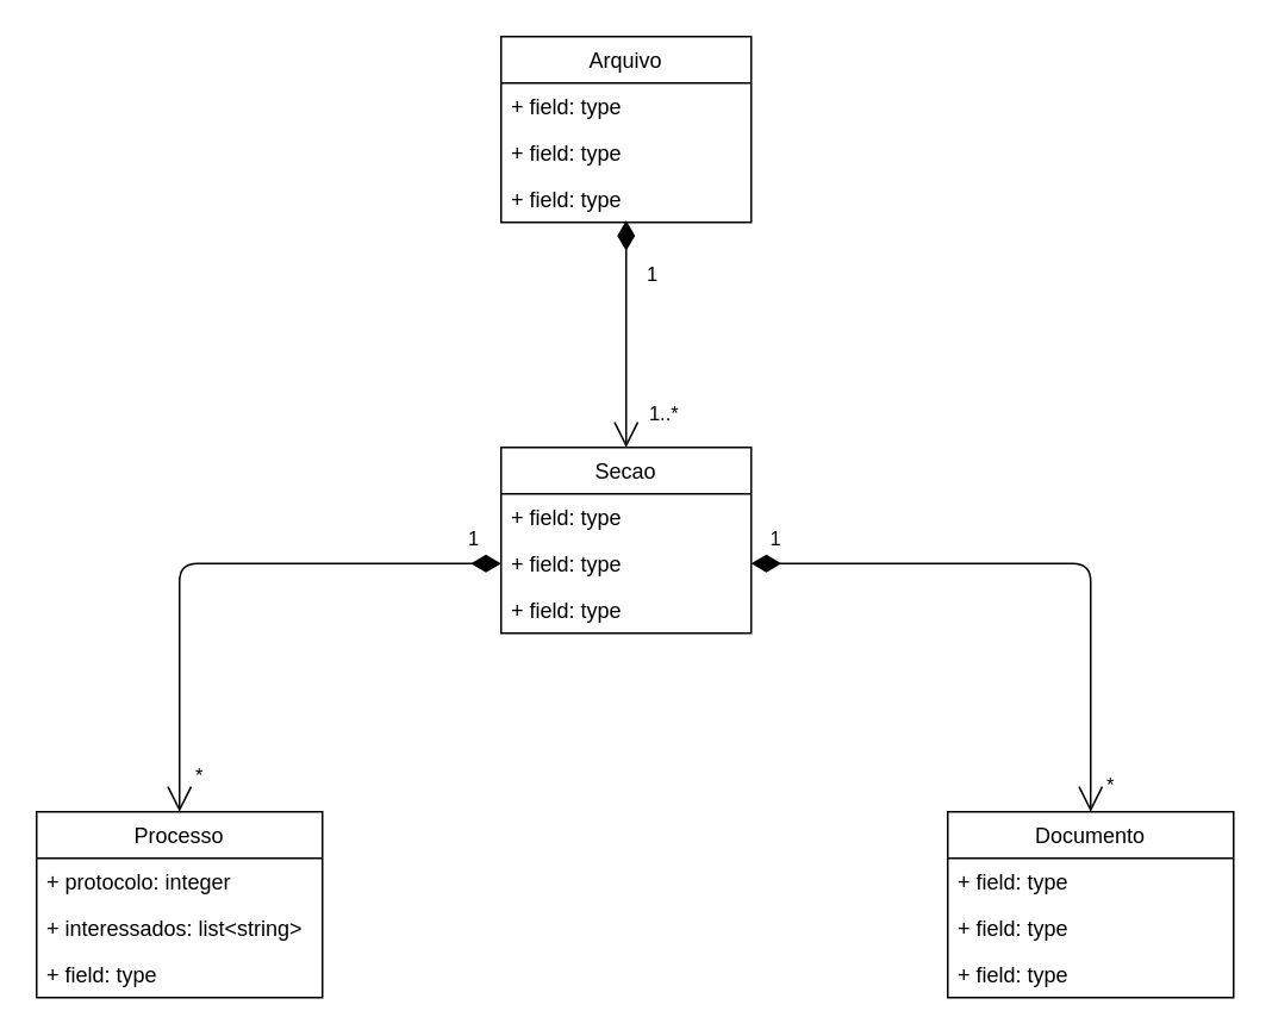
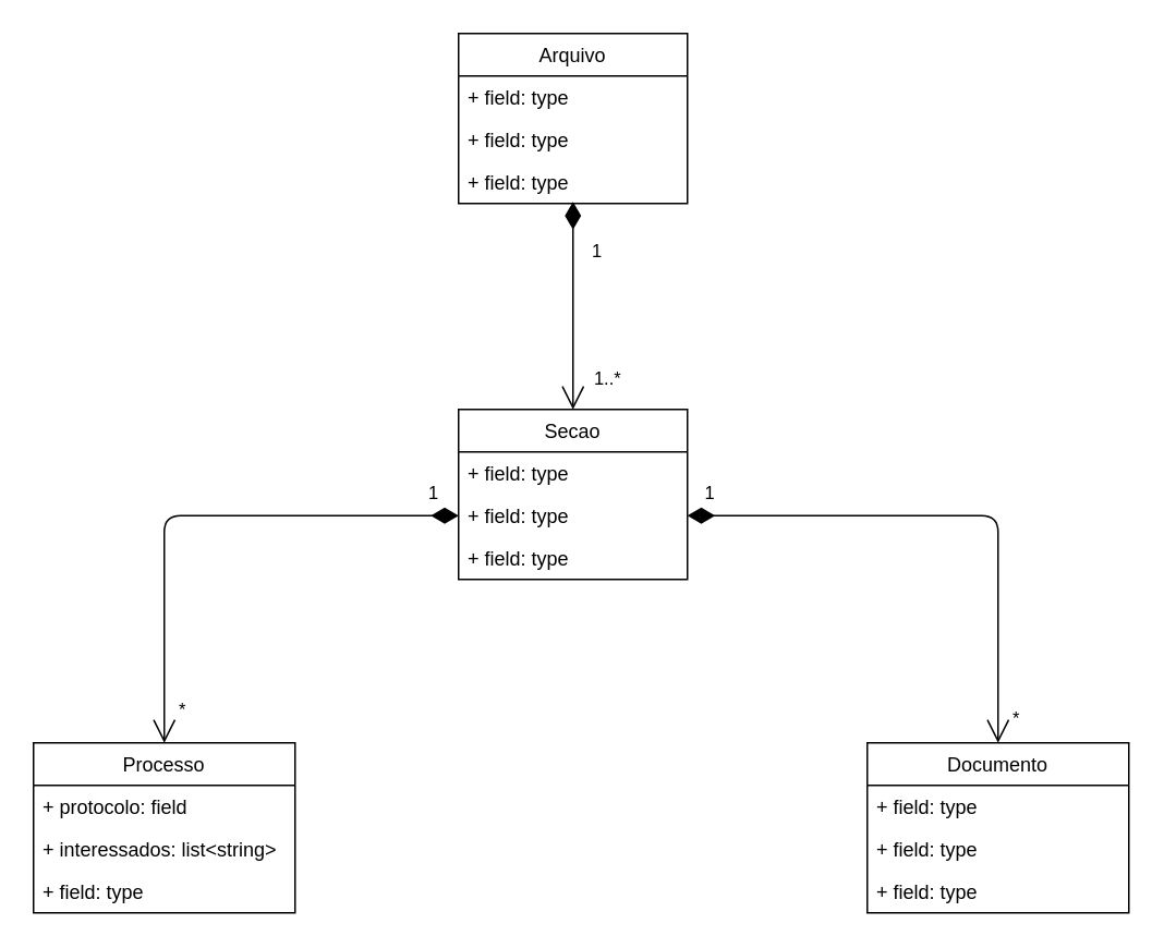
  <mxCell id="0" />
  <mxCell id="1" parent="0" />
  <mxCell id="2" value="1" style="endArrow=open;html=1;endSize=12;startArrow=diamondThin;startSize=14;startFill=1;edgeStyle=orthogonalEdgeStyle;align=left;verticalAlign=bottom;entryX=0.5;entryY=0;entryDx=0;entryDy=0;exitX=0;exitY=0.5;exitDx=0;exitDy=0;" edge="1" parent="1" source="20" target="8"><mxGeometry x="-0.875" y="-5" relative="1" as="geometry"><mxPoint x="350" y="380" as="sourcePoint" /><mxPoint x="350" y="210" as="targetPoint" /><Array as="points"><mxPoint x="100" y="315" /></Array><mxPoint as="offset" /></mxGeometry></mxCell>
  <mxCell id="3" value="*" style="edgeLabel;html=1;align=center;verticalAlign=middle;resizable=0;points=[];" vertex="1" connectable="0" parent="2"><mxGeometry x="0.909" y="-1" relative="1" as="geometry"><mxPoint x="11" y="-5.83" as="offset" /></mxGeometry></mxCell>
  <mxCell id="4" value="Arquivo" style="swimlane;fontStyle=0;childLayout=stackLayout;horizontal=1;startSize=26;fillColor=none;horizontalStack=0;resizeParent=1;resizeParentMax=0;resizeLast=0;collapsible=1;marginBottom=0;" vertex="1" parent="1"><mxGeometry x="280" y="20" width="140" height="104" as="geometry" /></mxCell>
  <mxCell id="5" value="+ field: type" style="text;strokeColor=none;fillColor=none;align=left;verticalAlign=top;spacingLeft=4;spacingRight=4;overflow=hidden;rotatable=0;points=[[0,0.5],[1,0.5]];portConstraint=eastwest;" vertex="1" parent="4"><mxGeometry y="26" width="140" height="26" as="geometry" /></mxCell>
  <mxCell id="6" value="+ field: type" style="text;strokeColor=none;fillColor=none;align=left;verticalAlign=top;spacingLeft=4;spacingRight=4;overflow=hidden;rotatable=0;points=[[0,0.5],[1,0.5]];portConstraint=eastwest;" vertex="1" parent="4"><mxGeometry y="52" width="140" height="26" as="geometry" /></mxCell>
  <mxCell id="7" value="+ field: type" style="text;strokeColor=none;fillColor=none;align=left;verticalAlign=top;spacingLeft=4;spacingRight=4;overflow=hidden;rotatable=0;points=[[0,0.5],[1,0.5]];portConstraint=eastwest;" vertex="1" parent="4"><mxGeometry y="78" width="140" height="26" as="geometry" /></mxCell>
  <mxCell id="8" value="Processo" style="swimlane;fontStyle=0;childLayout=stackLayout;horizontal=1;startSize=26;fillColor=none;horizontalStack=0;resizeParent=1;resizeParentMax=0;resizeLast=0;collapsible=1;marginBottom=0;" vertex="1" parent="1"><mxGeometry x="20" y="454" width="160" height="104" as="geometry" /></mxCell>
- <mxCell id="9" value="+ protocolo: integer" style="text;strokeColor=none;fillColor=none;align=left;verticalAlign=top;spacingLeft=4;spacingRight=4;overflow=hidden;rotatable=0;points=[[0,0.5],[1,0.5]];portConstraint=eastwest;" vertex="1" parent="8"><mxGeometry y="26" width="160" height="26" as="geometry" /></mxCell>
+ <mxCell id="9" value="+ protocolo: field" style="text;strokeColor=none;fillColor=none;align=left;verticalAlign=top;spacingLeft=4;spacingRight=4;overflow=hidden;rotatable=0;points=[[0,0.5],[1,0.5]];portConstraint=eastwest;" vertex="1" parent="8"><mxGeometry y="26" width="160" height="26" as="geometry" /></mxCell>
  <mxCell id="10" value="+ interessados: list&lt;string&gt;" style="text;strokeColor=none;fillColor=none;align=left;verticalAlign=top;spacingLeft=4;spacingRight=4;overflow=hidden;rotatable=0;points=[[0,0.5],[1,0.5]];portConstraint=eastwest;" vertex="1" parent="8"><mxGeometry y="52" width="160" height="26" as="geometry" /></mxCell>
  <mxCell id="11" value="+ field: type" style="text;strokeColor=none;fillColor=none;align=left;verticalAlign=top;spacingLeft=4;spacingRight=4;overflow=hidden;rotatable=0;points=[[0,0.5],[1,0.5]];portConstraint=eastwest;" vertex="1" parent="8"><mxGeometry y="78" width="160" height="26" as="geometry" /></mxCell>
  <mxCell id="12" value="Documento" style="swimlane;fontStyle=0;childLayout=stackLayout;horizontal=1;startSize=26;fillColor=none;horizontalStack=0;resizeParent=1;resizeParentMax=0;resizeLast=0;collapsible=1;marginBottom=0;" vertex="1" parent="1"><mxGeometry x="530" y="454" width="160" height="104" as="geometry"><mxRectangle x="360" y="80" width="90" height="26" as="alternateBounds" /></mxGeometry></mxCell>
  <mxCell id="13" value="+ field: type" style="text;strokeColor=none;fillColor=none;align=left;verticalAlign=top;spacingLeft=4;spacingRight=4;overflow=hidden;rotatable=0;points=[[0,0.5],[1,0.5]];portConstraint=eastwest;" vertex="1" parent="12"><mxGeometry y="26" width="160" height="26" as="geometry" /></mxCell>
  <mxCell id="14" value="+ field: type" style="text;strokeColor=none;fillColor=none;align=left;verticalAlign=top;spacingLeft=4;spacingRight=4;overflow=hidden;rotatable=0;points=[[0,0.5],[1,0.5]];portConstraint=eastwest;" vertex="1" parent="12"><mxGeometry y="52" width="160" height="26" as="geometry" /></mxCell>
  <mxCell id="15" value="+ field: type" style="text;strokeColor=none;fillColor=none;align=left;verticalAlign=top;spacingLeft=4;spacingRight=4;overflow=hidden;rotatable=0;points=[[0,0.5],[1,0.5]];portConstraint=eastwest;" vertex="1" parent="12"><mxGeometry y="78" width="160" height="26" as="geometry" /></mxCell>
  <mxCell id="16" value="1" style="endArrow=open;html=1;endSize=12;startArrow=diamondThin;startSize=14;startFill=1;edgeStyle=orthogonalEdgeStyle;align=left;verticalAlign=bottom;exitX=1;exitY=0.5;exitDx=0;exitDy=0;entryX=0.5;entryY=0;entryDx=0;entryDy=0;" edge="1" parent="1" source="20" target="12"><mxGeometry x="-0.946" y="5" relative="1" as="geometry"><mxPoint x="210" y="430" as="sourcePoint" /><mxPoint x="370" y="430" as="targetPoint" /><mxPoint as="offset" /></mxGeometry></mxCell>
  <mxCell id="17" value="*" style="edgeLabel;html=1;align=center;verticalAlign=middle;resizable=0;points=[];" vertex="1" connectable="0" parent="16"><mxGeometry x="0.61" y="-4" relative="1" as="geometry"><mxPoint x="14" y="48" as="offset" /></mxGeometry></mxCell>
  <mxCell id="18" value="Secao" style="swimlane;fontStyle=0;childLayout=stackLayout;horizontal=1;startSize=26;fillColor=none;horizontalStack=0;resizeParent=1;resizeParentMax=0;resizeLast=0;collapsible=1;marginBottom=0;" vertex="1" parent="1"><mxGeometry x="280" y="250" width="140" height="104" as="geometry" /></mxCell>
  <mxCell id="19" value="+ field: type" style="text;strokeColor=none;fillColor=none;align=left;verticalAlign=top;spacingLeft=4;spacingRight=4;overflow=hidden;rotatable=0;points=[[0,0.5],[1,0.5]];portConstraint=eastwest;" vertex="1" parent="18"><mxGeometry y="26" width="140" height="26" as="geometry" /></mxCell>
  <mxCell id="20" value="+ field: type" style="text;strokeColor=none;fillColor=none;align=left;verticalAlign=top;spacingLeft=4;spacingRight=4;overflow=hidden;rotatable=0;points=[[0,0.5],[1,0.5]];portConstraint=eastwest;" vertex="1" parent="18"><mxGeometry y="52" width="140" height="26" as="geometry" /></mxCell>
  <mxCell id="21" value="+ field: type" style="text;strokeColor=none;fillColor=none;align=left;verticalAlign=top;spacingLeft=4;spacingRight=4;overflow=hidden;rotatable=0;points=[[0,0.5],[1,0.5]];portConstraint=eastwest;" vertex="1" parent="18"><mxGeometry y="78" width="140" height="26" as="geometry" /></mxCell>
  <mxCell id="22" value="1" style="endArrow=open;html=1;endSize=12;startArrow=diamondThin;startSize=14;startFill=1;edgeStyle=orthogonalEdgeStyle;align=left;verticalAlign=bottom;exitX=0.5;exitY=0.962;exitDx=0;exitDy=0;exitPerimeter=0;entryX=0.5;entryY=0;entryDx=0;entryDy=0;" edge="1" parent="1" source="7" target="18"><mxGeometry x="-0.38" y="10" relative="1" as="geometry"><mxPoint x="210" y="270" as="sourcePoint" /><mxPoint x="370" y="270" as="targetPoint" /><mxPoint as="offset" /></mxGeometry></mxCell>
  <mxCell id="23" value="1..*" style="edgeLabel;html=1;align=center;verticalAlign=middle;resizable=0;points=[];" vertex="1" connectable="0" parent="22"><mxGeometry x="0.197" y="-1" relative="1" as="geometry"><mxPoint x="21" y="30.99" as="offset" /></mxGeometry></mxCell>
